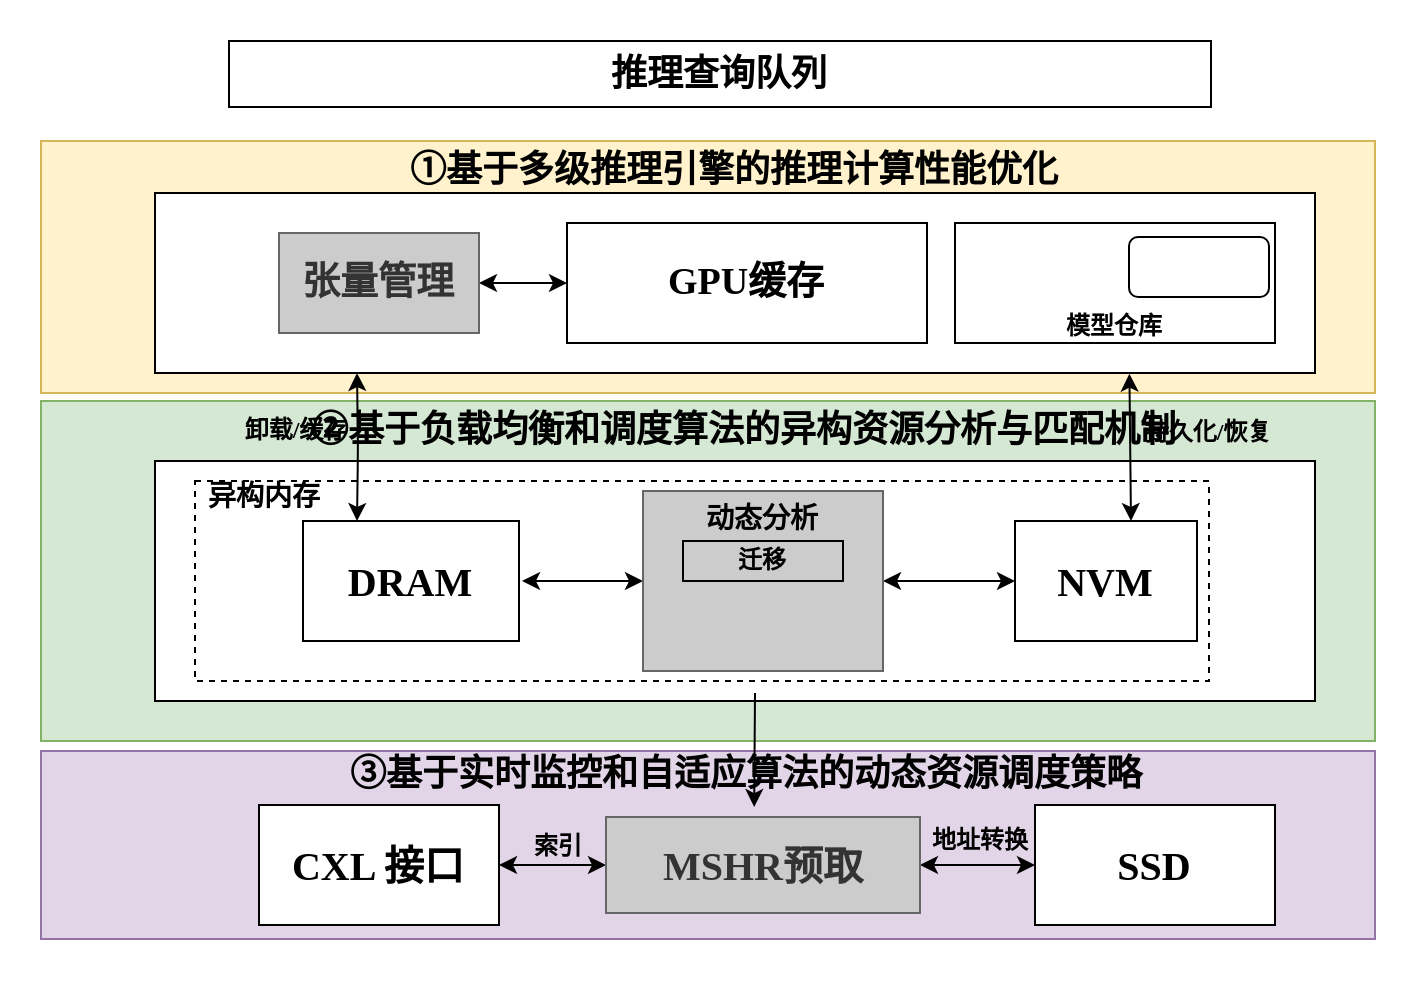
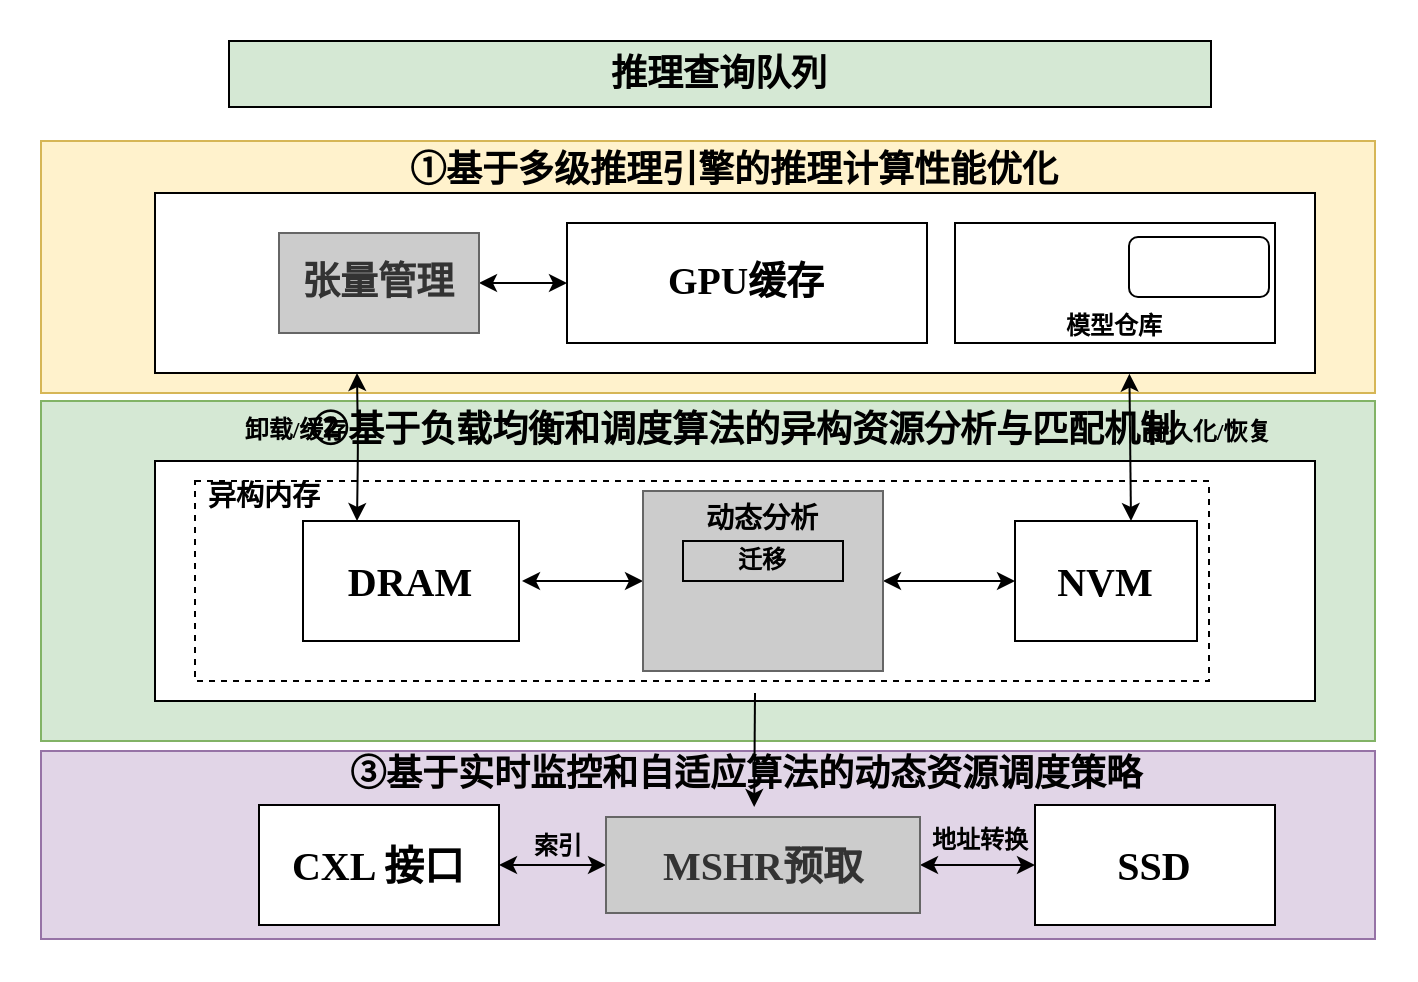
  <mxCell id="0" />
  <mxCell id="1" parent="0" />
  <mxCell id="2" value="" style="rounded=0;whiteSpace=wrap;html=1;fillColor=#e1d5e7;strokeColor=#9673a6;" vertex="1" parent="1"><mxGeometry x="20" y="375" width="667" height="94" as="geometry" /></mxCell>
  <mxCell id="3" value="" style="rounded=0;whiteSpace=wrap;html=1;fillColor=#d5e8d4;strokeColor=#82b366;" vertex="1" parent="1"><mxGeometry x="20" y="200" width="667" height="170" as="geometry" /></mxCell>
  <mxCell id="4" value="" style="rounded=0;whiteSpace=wrap;html=1;fillColor=#fff2cc;strokeColor=#d6b656;" vertex="1" parent="1"><mxGeometry x="20" y="70" width="667" height="126" as="geometry" /></mxCell>
- <mxCell id="5" value="&lt;font face=&quot;宋体&quot; size=&quot;1&quot; style=&quot;&quot;&gt;&lt;span style=&quot;font-size: 18px;&quot;&gt;&lt;b&gt;推理查询队列&lt;/b&gt;&lt;/span&gt;&lt;/font&gt;" style="rounded=0;whiteSpace=wrap;html=1;" vertex="1" parent="1"><mxGeometry x="114" y="20" width="491" height="33" as="geometry" /></mxCell>
+ <mxCell id="5" value="&lt;font face=&quot;宋体&quot; size=&quot;1&quot; style=&quot;&quot;&gt;&lt;span style=&quot;font-size: 18px;&quot;&gt;&lt;b&gt;推理查询队列&lt;/b&gt;&lt;/span&gt;&lt;/font&gt;" style="rounded=0;whiteSpace=wrap;html=1;fillColor=#d5e8d4;" vertex="1" parent="1"><mxGeometry x="114" y="20" width="491" height="33" as="geometry" /></mxCell>
  <mxCell id="6" value="" style="rounded=0;whiteSpace=wrap;html=1;" vertex="1" parent="1"><mxGeometry x="77" y="96" width="580" height="90" as="geometry" /></mxCell>
  <mxCell id="7" value="" style="rounded=0;whiteSpace=wrap;html=1;" vertex="1" parent="1"><mxGeometry x="77" y="230" width="580" height="120" as="geometry" /></mxCell>
  <mxCell id="8" style="edgeStyle=orthogonalEdgeStyle;rounded=1;orthogonalLoop=1;jettySize=auto;html=1;entryX=0.25;entryY=0;entryDx=0;entryDy=0;startArrow=classic;" edge="1" parent="1" target="32"><mxGeometry relative="1" as="geometry"><mxPoint x="178" y="186" as="sourcePoint" /><mxPoint x="180.51" y="279.19" as="targetPoint" /></mxGeometry></mxCell>
  <mxCell id="9" value="&lt;font face=&quot;宋体&quot; size=&quot;1&quot; style=&quot;&quot;&gt;&lt;b style=&quot;font-size: 19px;&quot;&gt;GPU缓存&lt;/b&gt;&lt;/font&gt;" style="rounded=0;whiteSpace=wrap;html=1;" vertex="1" parent="1"><mxGeometry x="283" y="111" width="180" height="60" as="geometry" /></mxCell>
  <mxCell id="10" style="edgeStyle=orthogonalEdgeStyle;rounded=0;orthogonalLoop=1;jettySize=auto;html=1;entryX=0;entryY=0.5;entryDx=0;entryDy=0;startArrow=classic;startFill=1;" edge="1" parent="1" source="11" target="9"><mxGeometry relative="1" as="geometry" /></mxCell>
  <mxCell id="11" value="&lt;font face=&quot;宋体&quot; style=&quot;font-size: 19px;&quot;&gt;&lt;b style=&quot;&quot;&gt;张量管理&lt;/b&gt;&lt;/font&gt;" style="rounded=0;whiteSpace=wrap;html=1;fillColor=#CCCCCC;fontColor=#333333;strokeColor=#666666;" vertex="1" parent="1"><mxGeometry x="139" y="116" width="100" height="50" as="geometry" /></mxCell>
  <mxCell id="12" style="edgeStyle=orthogonalEdgeStyle;rounded=1;orthogonalLoop=1;jettySize=auto;html=1;exitX=1;exitY=0.5;exitDx=0;exitDy=0;entryX=0;entryY=0.5;entryDx=0;entryDy=0;startArrow=classic;" edge="1" parent="1" source="13" target="20"><mxGeometry relative="1" as="geometry" /></mxCell>
  <mxCell id="13" value="&lt;b style=&quot;border-color: var(--border-color); font-family: &amp;quot;Times New Roman&amp;quot;; font-size: 20px;&quot;&gt;CXL 接口&lt;/b&gt;" style="rounded=0;whiteSpace=wrap;html=1;" vertex="1" parent="1"><mxGeometry x="129" y="402" width="120" height="60" as="geometry" /></mxCell>
  <mxCell id="14" value="" style="rounded=0;whiteSpace=wrap;html=1;dashed=1;fillColor=none;" vertex="1" parent="1"><mxGeometry x="97" y="240" width="507" height="100" as="geometry" /></mxCell>
  <mxCell id="15" style="rounded=1;orthogonalLoop=1;jettySize=auto;html=1;entryX=1;entryY=0.5;entryDx=0;entryDy=0;exitX=0;exitY=0.5;exitDx=0;exitDy=0;startArrow=classic;" edge="1" parent="1" source="17"><mxGeometry relative="1" as="geometry"><mxPoint x="357" y="296.262" as="sourcePoint" /><mxPoint x="260.5" y="290" as="targetPoint" /></mxGeometry></mxCell>
  <mxCell id="16" style="edgeStyle=orthogonalEdgeStyle;rounded=0;orthogonalLoop=1;jettySize=auto;html=1;exitX=1;exitY=0.5;exitDx=0;exitDy=0;entryX=0;entryY=0.5;entryDx=0;entryDy=0;startArrow=classic;startFill=1;" edge="1" parent="1" source="17" target="21"><mxGeometry relative="1" as="geometry" /></mxCell>
  <mxCell id="17" value="" style="rounded=0;whiteSpace=wrap;html=1;fillColor=#CCCCCC;fontColor=#333333;strokeColor=#666666;" vertex="1" parent="1"><mxGeometry x="321" y="245" width="120" height="90" as="geometry" /></mxCell>
  <mxCell id="18" value="&lt;b&gt;&lt;font face=&quot;宋体&quot; style=&quot;font-size: 14px;&quot;&gt;动态分析&lt;/font&gt;&lt;/b&gt;" style="text;html=1;strokeColor=none;fillColor=none;align=center;verticalAlign=middle;whiteSpace=wrap;rounded=0;" vertex="1" parent="1"><mxGeometry x="351" y="245" width="60" height="30" as="geometry" /></mxCell>
  <mxCell id="19" style="edgeStyle=orthogonalEdgeStyle;rounded=1;orthogonalLoop=1;jettySize=auto;html=1;exitX=1;exitY=0.5;exitDx=0;exitDy=0;entryX=0;entryY=0.5;entryDx=0;entryDy=0;startArrow=classic;" edge="1" parent="1" source="20" target="27"><mxGeometry relative="1" as="geometry" /></mxCell>
  <mxCell id="20" value="&lt;b style=&quot;border-color: var(--border-color); font-family: &amp;quot;Times New Roman&amp;quot;; font-size: 20px;&quot;&gt;MSHR预取&lt;/b&gt;" style="rounded=0;whiteSpace=wrap;html=1;fillColor=#CCCCCC;fontColor=#333333;strokeColor=#666666;" vertex="1" parent="1"><mxGeometry x="302.5" y="408" width="157" height="48" as="geometry" /></mxCell>
  <mxCell id="21" value="&lt;b&gt;&lt;font face=&quot;Times New Roman&quot; style=&quot;font-size: 20px;&quot;&gt;NVM&lt;/font&gt;&lt;/b&gt;" style="rounded=0;whiteSpace=wrap;html=1;" vertex="1" parent="1"><mxGeometry x="507" y="260" width="91" height="60" as="geometry" /></mxCell>
  <mxCell id="22" value="&lt;b&gt;&lt;font face=&quot;宋体&quot;&gt;持久化/恢复&lt;/font&gt;&lt;/b&gt;" style="text;html=1;strokeColor=none;fillColor=none;align=center;verticalAlign=middle;whiteSpace=wrap;rounded=0;" vertex="1" parent="1"><mxGeometry x="564" y="201" width="80" height="30" as="geometry" /></mxCell>
  <mxCell id="23" value="&lt;b&gt;&lt;font face=&quot;宋体&quot;&gt;迁移&lt;/font&gt;&lt;/b&gt;" style="rounded=0;whiteSpace=wrap;html=1;fillColor=none;" vertex="1" parent="1"><mxGeometry x="341" y="270" width="80" height="20" as="geometry" /></mxCell>
  <mxCell id="24" style="rounded=0;orthogonalLoop=1;jettySize=auto;html=1;entryX=0.554;entryY=0.967;entryDx=0;entryDy=0;entryPerimeter=0;" edge="1" parent="1"><mxGeometry relative="1" as="geometry"><mxPoint x="376.59" y="403.01" as="targetPoint" /><mxPoint x="377" y="346" as="sourcePoint" /></mxGeometry></mxCell>
  <mxCell id="25" value="&lt;font face=&quot;宋体&quot;&gt;&lt;b&gt;卸载/缓存&lt;/b&gt;&lt;/font&gt;" style="text;html=1;strokeColor=none;fillColor=none;align=center;verticalAlign=middle;whiteSpace=wrap;rounded=0;" vertex="1" parent="1"><mxGeometry x="114" y="200" width="68" height="30" as="geometry" /></mxCell>
  <mxCell id="26" style="rounded=1;orthogonalLoop=1;jettySize=auto;html=1;startArrow=classic;exitX=0.84;exitY=1.004;exitDx=0;exitDy=0;exitPerimeter=0;" edge="1" parent="1" source="6"><mxGeometry relative="1" as="geometry"><mxPoint x="563.86" y="186.27" as="sourcePoint" /><mxPoint x="565" y="260" as="targetPoint" /></mxGeometry></mxCell>
  <mxCell id="27" value="&lt;font face=&quot;Times New Roman&quot; size=&quot;1&quot; style=&quot;&quot;&gt;&lt;b style=&quot;font-size: 20px;&quot;&gt;SSD&lt;/b&gt;&lt;/font&gt;" style="rounded=0;whiteSpace=wrap;html=1;" vertex="1" parent="1"><mxGeometry x="517" y="402" width="120" height="60" as="geometry" /></mxCell>
  <mxCell id="28" value="&lt;b&gt;&lt;font face=&quot;宋体&quot;&gt;索引&lt;/font&gt;&lt;/b&gt;" style="text;html=1;strokeColor=none;fillColor=none;align=center;verticalAlign=middle;whiteSpace=wrap;rounded=0;" vertex="1" parent="1"><mxGeometry x="249" y="408" width="60" height="30" as="geometry" /></mxCell>
  <mxCell id="29" value="&lt;b&gt;&lt;font face=&quot;宋体&quot;&gt;地址转换&lt;/font&gt;&lt;/b&gt;" style="text;html=1;strokeColor=none;fillColor=none;align=center;verticalAlign=middle;whiteSpace=wrap;rounded=0;" vertex="1" parent="1"><mxGeometry x="460" y="405" width="60" height="30" as="geometry" /></mxCell>
  <mxCell id="30" value="&lt;span style=&quot;font-size: 18px;&quot;&gt;&lt;b&gt;&lt;font face=&quot;宋体&quot;&gt;②&lt;/font&gt;&lt;/b&gt;&lt;/span&gt;&lt;font face=&quot;宋体&quot;&gt;&lt;span style=&quot;font-size: 18px;&quot;&gt;&lt;b&gt;基于负载均衡和调度算法的异构资源分析与匹配机制&lt;/b&gt;&lt;/span&gt;&lt;/font&gt;" style="text;html=1;strokeColor=none;fillColor=none;align=center;verticalAlign=middle;whiteSpace=wrap;rounded=0;" vertex="1" parent="1"><mxGeometry x="147" y="200" width="450" height="30" as="geometry" /></mxCell>
  <mxCell id="31" value="&lt;font face=&quot;宋体&quot;&gt;&lt;b&gt;&lt;span style=&quot;font-size: 18px;&quot;&gt;①&lt;/span&gt;&lt;/b&gt;&lt;span style=&quot;font-size: 18px;&quot;&gt;&lt;b&gt;基于多级推理引擎的推理计算性能优化&lt;/b&gt;&lt;/span&gt;&lt;/font&gt;" style="text;html=1;strokeColor=none;fillColor=none;align=center;verticalAlign=middle;whiteSpace=wrap;rounded=0;" vertex="1" parent="1"><mxGeometry x="199" y="70" width="336" height="30" as="geometry" /></mxCell>
  <mxCell id="32" value="&lt;font face=&quot;Times New Roman&quot; style=&quot;font-size: 20px;&quot;&gt;&lt;b&gt;DRAM&lt;/b&gt;&lt;/font&gt;" style="rounded=0;whiteSpace=wrap;html=1;" vertex="1" parent="1"><mxGeometry x="151" y="260" width="108" height="60" as="geometry" /></mxCell>
  <mxCell id="33" value="&lt;b&gt;&lt;font face=&quot;宋体&quot; style=&quot;font-size: 14px;&quot;&gt;异构内存&lt;/font&gt;&lt;/b&gt;" style="text;html=1;strokeColor=none;fillColor=none;align=center;verticalAlign=middle;whiteSpace=wrap;rounded=0;" vertex="1" parent="1"><mxGeometry x="97" y="234" width="70" height="30" as="geometry" /></mxCell>
  <mxCell id="34" value="&lt;font face=&quot;宋体&quot;&gt;&lt;span style=&quot;font-size: 18px;&quot;&gt;&lt;b&gt;③基于实时监控和自适应算法的动态资源调度策略&lt;/b&gt;&lt;/span&gt;&lt;/font&gt;" style="text;html=1;strokeColor=none;fillColor=none;align=center;verticalAlign=middle;whiteSpace=wrap;rounded=0;" vertex="1" parent="1"><mxGeometry x="148" y="372" width="450" height="30" as="geometry" /></mxCell>
  <mxCell id="35" value="" style="rounded=0;whiteSpace=wrap;html=1;" vertex="1" parent="1"><mxGeometry x="477" y="111" width="160" height="60" as="geometry" /></mxCell>
  <mxCell id="36" value="&lt;font face=&quot;宋体&quot;&gt;&lt;b&gt;模型仓库&lt;/b&gt;&lt;/font&gt;" style="text;html=1;strokeColor=none;fillColor=none;align=center;verticalAlign=middle;whiteSpace=wrap;rounded=0;" vertex="1" parent="1"><mxGeometry x="523" y="148" width="68" height="30" as="geometry" /></mxCell>
  <mxCell id="37" value="" style="rounded=1;whiteSpace=wrap;html=1;" vertex="1" parent="1"><mxGeometry x="564" y="118" width="70" height="30" as="geometry" /></mxCell>
